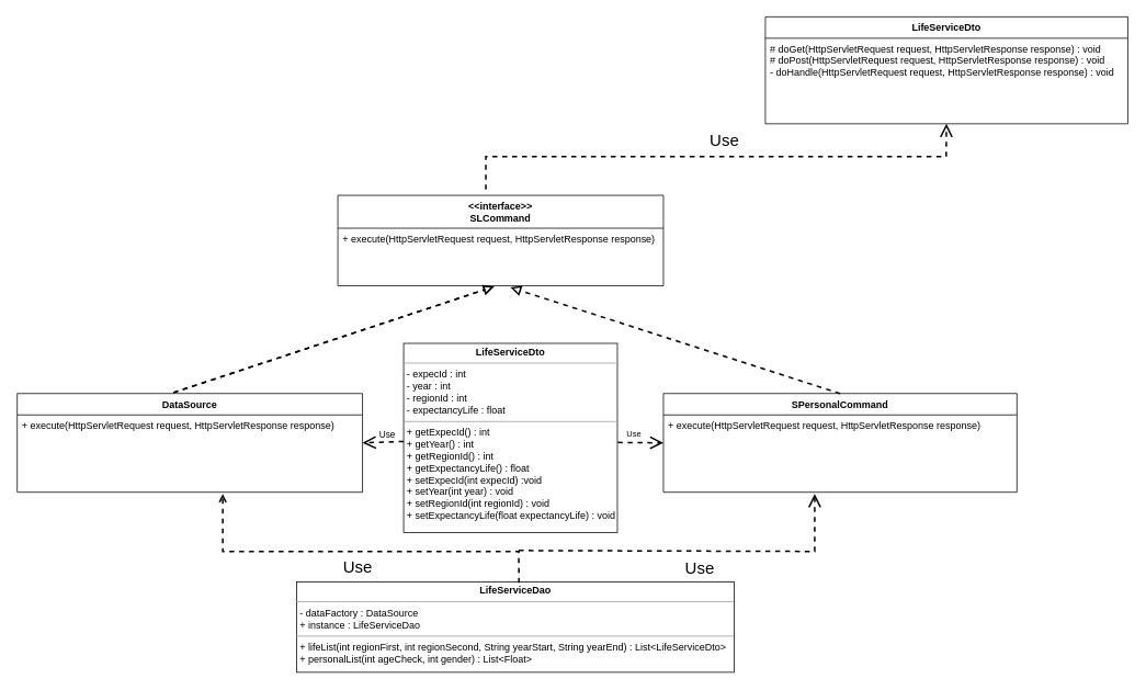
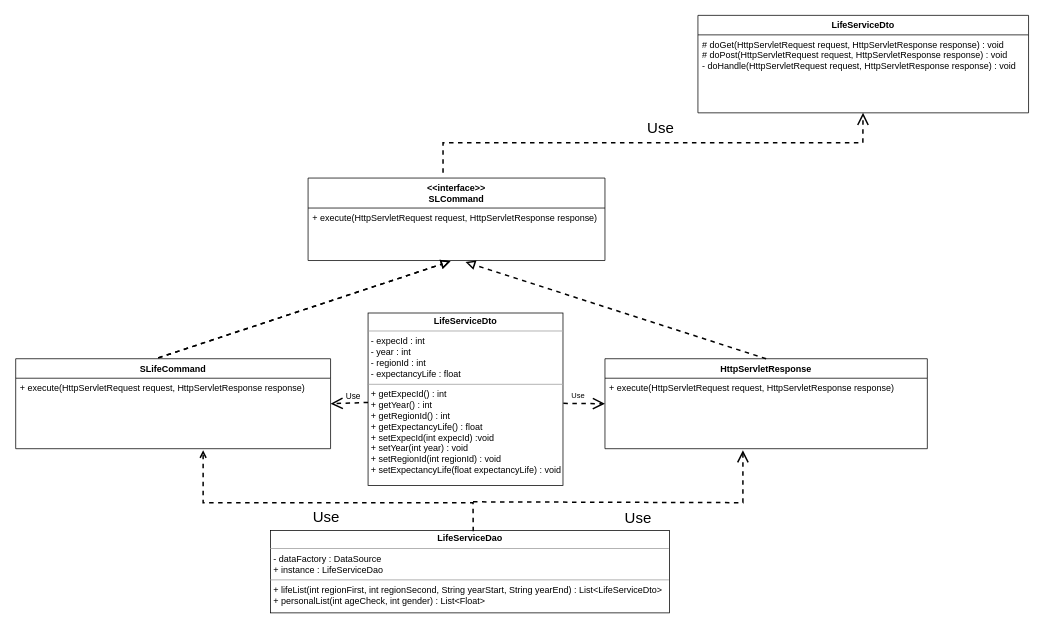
  <mxCell id="0" />
  <mxCell id="1" parent="0" />
  <mxCell id="2" value="LifeServiceDto" style="swimlane;fontStyle=1;align=center;verticalAlign=top;childLayout=stackLayout;horizontal=1;startSize=26;horizontalStack=0;resizeParent=1;resizeLast=0;collapsible=1;marginBottom=0;rounded=0;shadow=0;strokeWidth=1;" vertex="1" parent="1"><mxGeometry x="930" y="20" width="441" height="130" as="geometry"><mxRectangle x="230" y="140" width="160" height="26" as="alternateBounds" /></mxGeometry></mxCell>
  <mxCell id="3" value="# doGet(HttpServletRequest request, HttpServletResponse response) : void&#10;# doPost(HttpServletRequest request, HttpServletResponse response) : void&#10;- doHandle(HttpServletRequest request, HttpServletResponse response) : void&#10; " style="text;align=left;verticalAlign=top;spacingLeft=4;spacingRight=4;overflow=hidden;rotatable=0;points=[[0,0.5],[1,0.5]];portConstraint=eastwest;" vertex="1" parent="2"><mxGeometry y="26" width="441" height="104" as="geometry" /></mxCell>
  <mxCell id="4" value="" style="endArrow=block;startArrow=none;endFill=0;startFill=0;endSize=8;html=1;verticalAlign=bottom;dashed=1;labelBackgroundColor=none;rounded=0;strokeWidth=2;" edge="1" parent="1"><mxGeometry width="160" relative="1" as="geometry"><mxPoint x="210" y="476.89" as="sourcePoint" /><mxPoint x="600" y="348" as="targetPoint" /></mxGeometry></mxCell>
- <mxCell id="5" value="SPersonalCommand" style="swimlane;fontStyle=1;align=center;verticalAlign=top;childLayout=stackLayout;horizontal=1;startSize=26;horizontalStack=0;resizeParent=1;resizeLast=0;collapsible=1;marginBottom=0;rounded=0;shadow=0;strokeWidth=1;" vertex="1" parent="1"><mxGeometry x="806" y="478" width="430" height="120" as="geometry"><mxRectangle x="340" y="380" width="170" height="26" as="alternateBounds" /></mxGeometry></mxCell>
+ <mxCell id="5" value="HttpServletResponse" style="swimlane;fontStyle=1;align=center;verticalAlign=top;childLayout=stackLayout;horizontal=1;startSize=26;horizontalStack=0;resizeParent=1;resizeLast=0;collapsible=1;marginBottom=0;rounded=0;shadow=0;strokeWidth=1;" vertex="1" parent="1"><mxGeometry x="806" y="478" width="430" height="120" as="geometry"><mxRectangle x="340" y="380" width="170" height="26" as="alternateBounds" /></mxGeometry></mxCell>
  <mxCell id="6" value="+ execute(HttpServletRequest request, HttpServletResponse response)" style="text;align=left;verticalAlign=top;spacingLeft=4;spacingRight=4;overflow=hidden;rotatable=0;points=[[0,0.5],[1,0.5]];portConstraint=eastwest;" vertex="1" parent="5"><mxGeometry y="26" width="430" height="26" as="geometry" /></mxCell>
  <mxCell id="7" value="&lt;&lt;interface&gt;&gt;&#10;SLCommand" style="swimlane;fontStyle=1;align=center;verticalAlign=top;childLayout=stackLayout;horizontal=1;startSize=40;horizontalStack=0;resizeParent=1;resizeLast=0;collapsible=1;marginBottom=0;rounded=0;shadow=0;strokeWidth=1;" vertex="1" parent="1"><mxGeometry x="410" y="237" width="396" height="110" as="geometry"><mxRectangle x="550" y="140" width="160" height="26" as="alternateBounds" /></mxGeometry></mxCell>
  <mxCell id="8" value="+ execute(HttpServletRequest request, HttpServletResponse response)" style="text;align=left;verticalAlign=top;spacingLeft=4;spacingRight=4;overflow=hidden;rotatable=0;points=[[0,0.5],[1,0.5]];portConstraint=eastwest;rounded=0;shadow=0;html=0;" vertex="1" parent="7"><mxGeometry y="40" width="396" height="26" as="geometry" /></mxCell>
  <mxCell id="9" value="&lt;p style=&quot;margin:0px;margin-top:4px;text-align:center;&quot;&gt;&lt;b&gt;LifeServiceDto&lt;/b&gt;&lt;/p&gt;&lt;hr size=&quot;1&quot;&gt;&lt;p style=&quot;margin:0px;margin-left:4px;&quot;&gt;- expecId : int&lt;br style=&quot;border-color: var(--border-color); padding: 0px; margin: 0px;&quot;&gt;- year : int&lt;br style=&quot;border-color: var(--border-color); padding: 0px; margin: 0px;&quot;&gt;- regionId : int&lt;br style=&quot;border-color: var(--border-color); padding: 0px; margin: 0px;&quot;&gt;- expectancyLife : float&lt;br&gt;&lt;/p&gt;&lt;hr size=&quot;1&quot;&gt;&lt;p style=&quot;margin:0px;margin-left:4px;&quot;&gt;+ getExpecId() : int&lt;/p&gt;&lt;p style=&quot;margin:0px;margin-left:4px;&quot;&gt;+ getYear() : int&lt;/p&gt;&lt;p style=&quot;margin:0px;margin-left:4px;&quot;&gt;+ getRegionId() : int&lt;/p&gt;&lt;p style=&quot;margin:0px;margin-left:4px;&quot;&gt;+ getExpectancyLife() : float&lt;/p&gt;&lt;p style=&quot;margin:0px;margin-left:4px;&quot;&gt;+ setExpecId(int expecId) :void&lt;/p&gt;&lt;p style=&quot;margin:0px;margin-left:4px;&quot;&gt;+ setYear(int year) : void&lt;/p&gt;&lt;p style=&quot;margin:0px;margin-left:4px;&quot;&gt;+ setRegionId(int regionId) : void&lt;/p&gt;&lt;p style=&quot;margin:0px;margin-left:4px;&quot;&gt;+ setExpectancyLife(float expectancyLife) : void&lt;/p&gt;" style="verticalAlign=top;align=left;overflow=fill;fontSize=12;fontFamily=Helvetica;html=1;" vertex="1" parent="1"><mxGeometry x="490" y="417" width="260" height="230" as="geometry" /></mxCell>
  <mxCell id="10" value="&lt;p style=&quot;margin:0px;margin-top:4px;text-align:center;&quot;&gt;&lt;b&gt;LifeServiceDao&lt;/b&gt;&lt;/p&gt;&lt;hr size=&quot;1&quot;&gt;&lt;p style=&quot;margin:0px;margin-left:4px;&quot;&gt;- dataFactory : DataSource&lt;/p&gt;&lt;p style=&quot;margin:0px;margin-left:4px;&quot;&gt;+ instance : LifeServiceDao&lt;/p&gt;&lt;hr size=&quot;1&quot;&gt;&lt;p style=&quot;margin:0px;margin-left:4px;&quot;&gt;+ lifeList(int regionFirst, int regionSecond, String yearStart, String yearEnd) : List&amp;lt;LifeServiceDto&amp;gt;&lt;br style=&quot;border-color: var(--border-color); padding: 0px; margin: 0px;&quot;&gt;+ personalList(int ageCheck, int gender) : List&amp;lt;Float&amp;gt;&lt;br&gt;&lt;/p&gt;" style="verticalAlign=top;align=left;overflow=fill;fontSize=12;fontFamily=Helvetica;html=1;" vertex="1" parent="1"><mxGeometry x="360" y="707" width="532" height="110" as="geometry" /></mxCell>
  <mxCell id="11" value="" style="endArrow=block;startArrow=none;endFill=0;startFill=0;endSize=8;html=1;verticalAlign=bottom;dashed=1;labelBackgroundColor=none;rounded=0;exitX=0.5;exitY=0;exitDx=0;exitDy=0;strokeWidth=2;" edge="1" parent="1" source="5"><mxGeometry width="160" relative="1" as="geometry"><mxPoint x="230" y="478" as="sourcePoint" /><mxPoint x="620" y="349.11" as="targetPoint" /></mxGeometry></mxCell>
  <mxCell id="12" value="&lt;font style=&quot;font-size: 10px;&quot;&gt;Use&lt;/font&gt;" style="endArrow=open;endSize=12;dashed=1;html=1;rounded=0;entryX=0;entryY=0.5;entryDx=0;entryDy=0;exitX=1.002;exitY=0.524;exitDx=0;exitDy=0;exitPerimeter=0;strokeWidth=2;" edge="1" parent="1" source="9" target="5"><mxGeometry x="-0.301" y="11" width="160" relative="1" as="geometry"><mxPoint x="710" y="498" as="sourcePoint" /><mxPoint x="870" y="498" as="targetPoint" /><mxPoint as="offset" /></mxGeometry></mxCell>
  <mxCell id="13" value="Use" style="endArrow=open;endSize=12;dashed=1;html=1;rounded=0;entryX=1;entryY=0.5;entryDx=0;entryDy=0;strokeWidth=2;" edge="1" parent="1" source="9"><mxGeometry x="-0.212" y="-9" width="160" relative="1" as="geometry"><mxPoint x="481" y="540.05" as="sourcePoint" /><mxPoint x="440" y="538" as="targetPoint" /><mxPoint as="offset" /></mxGeometry></mxCell>
  <mxCell id="14" value="&lt;font style=&quot;font-size: 20px;&quot;&gt;Use&lt;/font&gt;" style="endArrow=open;endSize=12;dashed=1;html=1;rounded=0;strokeWidth=2;" edge="1" parent="1" target="3"><mxGeometry x="0.031" y="20" width="160" relative="1" as="geometry"><mxPoint x="590" y="230" as="sourcePoint" /><mxPoint x="1300" y="219" as="targetPoint" /><Array as="points"><mxPoint x="590" y="190" /><mxPoint x="1150" y="190" /></Array><mxPoint as="offset" /></mxGeometry></mxCell>
  <mxCell id="15" value="" style="endArrow=open;html=1;rounded=0;align=center;verticalAlign=bottom;dashed=1;endFill=0;labelBackgroundColor=none;strokeWidth=2;fontSize=2;jumpStyle=arc;entryX=0.508;entryY=0.009;entryDx=0;entryDy=0;entryPerimeter=0;exitX=0.508;exitY=0.009;exitDx=0;exitDy=0;exitPerimeter=0;" edge="1" parent="1" source="10"><mxGeometry relative="1" as="geometry"><mxPoint x="630" y="670" as="sourcePoint" /><mxPoint x="270" y="600" as="targetPoint" /><Array as="points"><mxPoint x="630" y="670" /><mxPoint x="270" y="670" /></Array></mxGeometry></mxCell>
  <mxCell id="16" value="&lt;font style=&quot;font-size: 20px;&quot;&gt;Use&lt;/font&gt;" style="resizable=0;html=1;align=center;verticalAlign=top;labelBackgroundColor=none;fontSize=10;" connectable="0" vertex="1" parent="15"><mxGeometry relative="1" as="geometry" /></mxCell>
  <mxCell id="17" value="Use" style="endArrow=open;endSize=12;dashed=1;html=1;rounded=0;strokeWidth=2;fontSize=20;" edge="1" parent="1"><mxGeometry x="0.024" y="-20" width="160" relative="1" as="geometry"><mxPoint x="630" y="668.89" as="sourcePoint" /><mxPoint x="990" y="600" as="targetPoint" /><Array as="points"><mxPoint x="990" y="670" /></Array><mxPoint as="offset" /></mxGeometry></mxCell>
- <mxCell id="18" value="DataSource" style="swimlane;fontStyle=1;align=center;verticalAlign=top;childLayout=stackLayout;horizontal=1;startSize=26;horizontalStack=0;resizeParent=1;resizeLast=0;collapsible=1;marginBottom=0;rounded=0;shadow=0;strokeWidth=1;" vertex="1" parent="1"><mxGeometry x="20" y="478" width="420" height="120" as="geometry"><mxRectangle x="130" y="380" width="160" height="26" as="alternateBounds" /></mxGeometry></mxCell>
+ <mxCell id="18" value="SLifeCommand" style="swimlane;fontStyle=1;align=center;verticalAlign=top;childLayout=stackLayout;horizontal=1;startSize=26;horizontalStack=0;resizeParent=1;resizeLast=0;collapsible=1;marginBottom=0;rounded=0;shadow=0;strokeWidth=1;" vertex="1" parent="1"><mxGeometry x="20" y="478" width="420" height="120" as="geometry"><mxRectangle x="130" y="380" width="160" height="26" as="alternateBounds" /></mxGeometry></mxCell>
  <mxCell id="19" value="" style="endArrow=block;startArrow=none;endFill=0;startFill=0;endSize=8;html=1;verticalAlign=bottom;dashed=1;labelBackgroundColor=none;rounded=0;strokeWidth=2;" edge="1" parent="18"><mxGeometry width="160" relative="1" as="geometry"><mxPoint x="190" y="-1.11" as="sourcePoint" /><mxPoint x="580" y="-130" as="targetPoint" /></mxGeometry></mxCell>
  <mxCell id="20" value="+ execute(HttpServletRequest request, HttpServletResponse response)" style="text;align=left;verticalAlign=top;spacingLeft=4;spacingRight=4;overflow=hidden;rotatable=0;points=[[0,0.5],[1,0.5]];portConstraint=eastwest;" vertex="1" parent="18"><mxGeometry y="26" width="420" height="26" as="geometry" /></mxCell>
